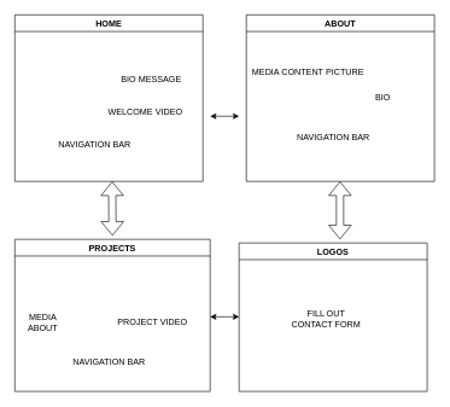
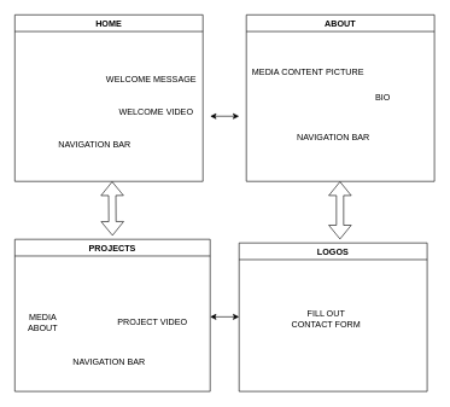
  <mxCell id="0" />
  <mxCell id="1" parent="0" />
  <mxCell id="2" value="HOME" style="swimlane;" vertex="1" parent="1"><mxGeometry x="20" y="20" width="260" height="230" as="geometry" /></mxCell>
- <mxCell id="3" value="BIO MESSAGE&amp;nbsp;" style="text;html=1;align=center;verticalAlign=middle;resizable=0;points=[];autosize=1;strokeColor=none;" vertex="1" parent="2"><mxGeometry x="120" y="80" width="140" height="20" as="geometry" /></mxCell>
- <mxCell id="4" value="WELCOME VIDEO" style="text;html=1;align=center;verticalAlign=middle;resizable=0;points=[];autosize=1;strokeColor=none;" vertex="1" parent="2"><mxGeometry x="120" y="125" width="120" height="20" as="geometry" /></mxCell>
+ <mxCell id="3" value="WELCOME MESSAGE&amp;nbsp;" style="text;html=1;align=center;verticalAlign=middle;resizable=0;points=[];autosize=1;strokeColor=none;" vertex="1" parent="2"><mxGeometry x="120" y="80" width="140" height="20" as="geometry" /></mxCell>
+ <mxCell id="4" value="WELCOME VIDEO" style="text;html=1;align=center;verticalAlign=middle;resizable=0;points=[];autosize=1;strokeColor=none;" vertex="1" parent="2"><mxGeometry x="135" y="125" width="120" height="20" as="geometry" /></mxCell>
  <mxCell id="5" value="NAVIGATION BAR" style="text;html=1;align=center;verticalAlign=middle;resizable=0;points=[];autosize=1;strokeColor=none;" vertex="1" parent="2"><mxGeometry x="50" y="170" width="120" height="20" as="geometry" /></mxCell>
  <mxCell id="6" value="ABOUT" style="swimlane;" vertex="1" parent="1"><mxGeometry x="340" y="20" width="260" height="230" as="geometry" /></mxCell>
  <mxCell id="7" value="MEDIA CONTENT PICTURE" style="text;html=1;align=center;verticalAlign=middle;resizable=0;points=[];autosize=1;strokeColor=none;" vertex="1" parent="6"><mxGeometry y="70" width="170" height="20" as="geometry" /></mxCell>
  <mxCell id="8" value="BIO&amp;nbsp;" style="text;html=1;align=center;verticalAlign=middle;resizable=0;points=[];autosize=1;strokeColor=none;" vertex="1" parent="6"><mxGeometry x="170" y="105" width="40" height="20" as="geometry" /></mxCell>
  <mxCell id="9" value="PROJECTS" style="swimlane;" vertex="1" parent="1"><mxGeometry x="20" y="330" width="270" height="210" as="geometry" /></mxCell>
  <mxCell id="10" value="MEDIA&amp;nbsp;&lt;br&gt;ABOUT&amp;nbsp;&lt;br&gt;" style="text;html=1;align=center;verticalAlign=middle;resizable=0;points=[];autosize=1;strokeColor=none;" vertex="1" parent="9"><mxGeometry x="10" y="100" width="60" height="30" as="geometry" /></mxCell>
  <mxCell id="11" value="PROJECT VIDEO" style="text;html=1;align=center;verticalAlign=middle;resizable=0;points=[];autosize=1;strokeColor=none;" vertex="1" parent="9"><mxGeometry x="130" y="105" width="120" height="20" as="geometry" /></mxCell>
  <mxCell id="12" value="NAVIGATION BAR" style="text;html=1;align=center;verticalAlign=middle;resizable=0;points=[];autosize=1;strokeColor=none;" vertex="1" parent="9"><mxGeometry x="70" y="160" width="120" height="20" as="geometry" /></mxCell>
  <mxCell id="13" value="LOGOS" style="swimlane;" vertex="1" parent="1"><mxGeometry x="330" y="335" width="260" height="205" as="geometry" /></mxCell>
  <mxCell id="14" value="" style="endArrow=classic;startArrow=classic;html=1;" edge="1" parent="1"><mxGeometry width="50" height="50" relative="1" as="geometry"><mxPoint x="290" y="160" as="sourcePoint" /><mxPoint x="330" y="160" as="targetPoint" /></mxGeometry></mxCell>
  <mxCell id="15" value="" style="endArrow=classic;startArrow=classic;html=1;" edge="1" parent="1"><mxGeometry width="50" height="50" relative="1" as="geometry"><mxPoint x="290" y="437" as="sourcePoint" /><mxPoint x="330" y="437" as="targetPoint" /></mxGeometry></mxCell>
  <mxCell id="16" value="" style="shape=flexArrow;endArrow=classic;startArrow=classic;html=1;" edge="1" parent="1"><mxGeometry width="100" height="100" relative="1" as="geometry"><mxPoint x="155" y="325" as="sourcePoint" /><mxPoint x="154.5" y="250" as="targetPoint" /></mxGeometry></mxCell>
  <mxCell id="17" value="" style="shape=flexArrow;endArrow=classic;startArrow=classic;html=1;" edge="1" parent="1"><mxGeometry width="100" height="100" relative="1" as="geometry"><mxPoint x="469.5" y="330" as="sourcePoint" /><mxPoint x="469.5" y="250" as="targetPoint" /></mxGeometry></mxCell>
  <mxCell id="18" value="NAVIGATION BAR" style="text;html=1;align=center;verticalAlign=middle;resizable=0;points=[];autosize=1;strokeColor=none;" vertex="1" parent="1"><mxGeometry x="400" y="180" width="120" height="20" as="geometry" /></mxCell>
  <mxCell id="19" value="FILL OUT&lt;br&gt;CONTACT FORM" style="text;html=1;align=center;verticalAlign=middle;resizable=0;points=[];autosize=1;strokeColor=none;" vertex="1" parent="1"><mxGeometry x="395" y="425" width="110" height="30" as="geometry" /></mxCell>
